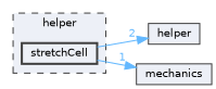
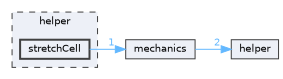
  digraph {
    compound=true
    rankdir=LR
    node [color=grey25 fillcolor="#edf0f7" fontname=Helvetica fontsize=10 shape=box style=filled]
    edge [color=steelblue1 fontcolor=steelblue1 fontname=Helvetica fontsize=10 labeldistance=1.5 labelfontname=Helvetica labelfontsize=10]
    n1 [height=0.2 label=stretchCell style="filled,bold" width=0.4]
    n2 [height=0.2 label=helper width=0.4]
    n3 [height=0.2 label=mechanics width=0.4]
    subgraph cluster_1 {
      bgcolor="#edf0f7"
      fontname=Helvetica
      fontsize=10
      label=helper
      pencolor=grey25
      style="filled,dashed"
      n1
    }
-   n1 -> n2 [headlabel=2]
+   n3 -> n2 [headlabel=2]
    n1 -> n3 [headlabel=1]
  }
